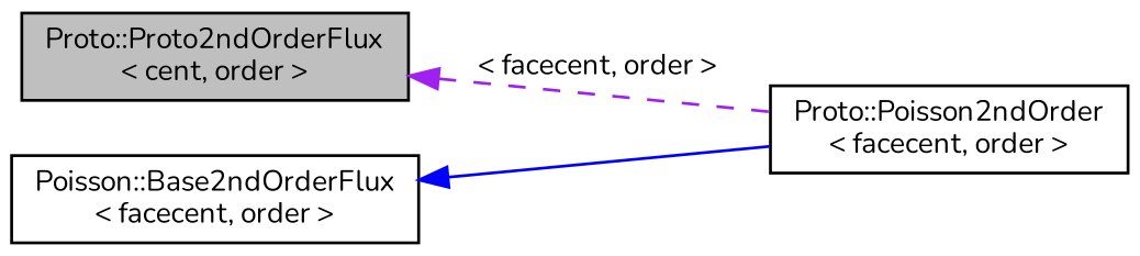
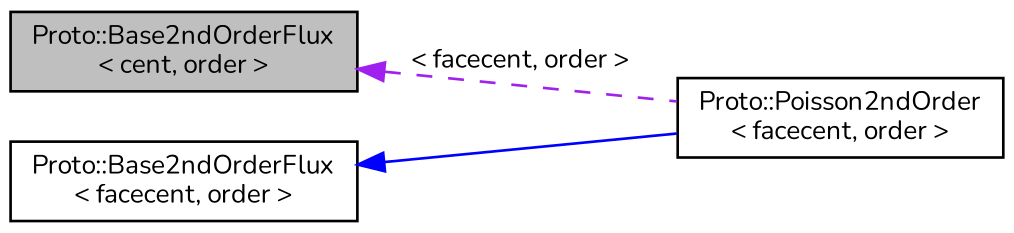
  digraph {
    fontname=Nunito
    rankdir=LR
    node [color=black fillcolor=white fontname=Nunito fontsize=10 shape=record style=filled]
    edge [dir=back fontname=Nunito fontsize=10 labelfontname=Helvetica labelfontsize=10]
-   n1 [fillcolor=grey75 fontcolor=black height=0.2 label="Proto::Proto2ndOrderFlux\l\< cent, order \>" width=0.4]
+   n1 [fillcolor=grey75 fontcolor=black height=0.2 label="Proto::Base2ndOrderFlux\l\< cent, order \>" width=0.4]
    n2 [height=0.2 label="Proto::Poisson2ndOrder\l\< facecent, order \>" width=0.4]
-   n3 [height=0.2 label="Poisson::Base2ndOrderFlux\l\< facecent, order \>" width=0.4]
+   n3 [height=0.2 label="Proto::Base2ndOrderFlux\l\< facecent, order \>" width=0.4]
    n1 -> n2 [color=purple label=" \< facecent, order \>" style=dashed]
    n3 -> n2 [color=blue style=solid]
  }
